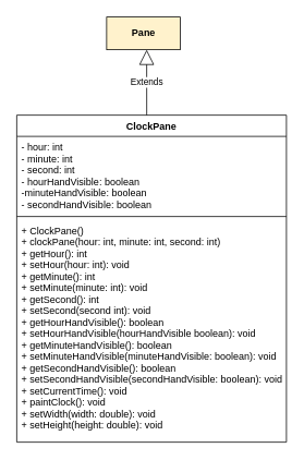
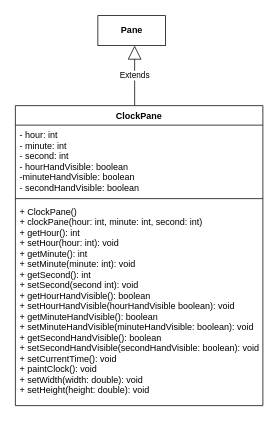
  <mxCell id="0" />
  <mxCell id="1" parent="0" />
- <mxCell id="2" value="&lt;b&gt;Pane&lt;/b&gt;" style="html=1;fillColor=#fff2cc;" vertex="1" parent="1"><mxGeometry x="130" y="20" width="90" height="40" as="geometry" /></mxCell>
+ <mxCell id="2" value="&lt;b&gt;Pane&lt;/b&gt;" style="html=1;" vertex="1" parent="1"><mxGeometry x="130" y="20" width="90" height="40" as="geometry" /></mxCell>
  <mxCell id="3" value="ClockPane" style="swimlane;fontStyle=1;align=center;verticalAlign=top;childLayout=stackLayout;horizontal=1;startSize=26;horizontalStack=0;resizeParent=1;resizeParentMax=0;resizeLast=0;collapsible=1;marginBottom=0;" vertex="1" parent="1"><mxGeometry x="20" y="140" width="330" height="400" as="geometry" /></mxCell>
  <mxCell id="4" value="- hour: int&#10;- minute: int&#10;- second: int&#10;- hourHandVisible: boolean&#10;-minuteHandVisible: boolean&#10;- secondHandVisible: boolean" style="text;strokeColor=none;fillColor=none;align=left;verticalAlign=top;spacingLeft=4;spacingRight=4;overflow=hidden;rotatable=0;points=[[0,0.5],[1,0.5]];portConstraint=eastwest;" vertex="1" parent="3"><mxGeometry y="26" width="330" height="94" as="geometry" /></mxCell>
  <mxCell id="5" value="" style="line;strokeWidth=1;fillColor=none;align=left;verticalAlign=middle;spacingTop=-1;spacingLeft=3;spacingRight=3;rotatable=0;labelPosition=right;points=[];portConstraint=eastwest;" vertex="1" parent="3"><mxGeometry y="120" width="330" height="8" as="geometry" /></mxCell>
  <mxCell id="6" value="+ ClockPane()&#10;+ clockPane(hour: int, minute: int, second: int)&#10;+ getHour(): int&#10;+ setHour(hour: int): void&#10;+ getMinute(): int&#10;+ setMinute(minute: int): void&#10;+ getSecond(): int&#10;+ setSecond(second int): void&#10;+ getHourHandVisible(): boolean&#10;+ setHourHandVisible(hourHandVisible boolean): void&#10;+ getMinuteHandVisible(): boolean&#10;+ setMinuteHandVisible(minuteHandVisible: boolean): void&#10;+ getSecondHandVisible(): boolean&#10;+ setSecondHandVisible(secondHandVisible: boolean): void&#10;+ setCurrentTime(): void&#10;+ paintClock(): void&#10;+ setWidth(width: double): void&#10;+ setHeight(height: double): void&#10;" style="text;strokeColor=none;fillColor=none;align=left;verticalAlign=top;spacingLeft=4;spacingRight=4;overflow=hidden;rotatable=0;points=[[0,0.5],[1,0.5]];portConstraint=eastwest;" vertex="1" parent="3"><mxGeometry y="128" width="330" height="272" as="geometry" /></mxCell>
  <mxCell id="7" value="Extends" style="endArrow=block;endSize=16;endFill=0;html=1;exitX=0.482;exitY=0;exitDx=0;exitDy=0;exitPerimeter=0;" edge="1" parent="1" source="3"><mxGeometry width="160" relative="1" as="geometry"><mxPoint x="180" y="130" as="sourcePoint" /><mxPoint x="179" y="60" as="targetPoint" /></mxGeometry></mxCell>
